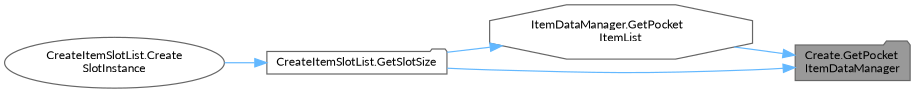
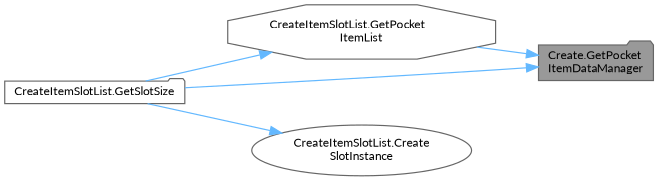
  digraph {
    fontname=Lato
    rankdir=RL
    node [color=grey40 fillcolor=white fontname=Lato fontsize=10 shape=folder style=filled]
    edge [color=steelblue1 dir=back fontname=Lato fontsize=10 labelfontname=Helvetica labelfontsize=10 style=solid]
    n1 [color=gray40 fillcolor=grey60 fontcolor=black height=0.2 label="Create.GetPocket\lItemDataManager" width=0.4]
-   n2 [height=0.2 label="ItemDataManager.GetPocket\lItemList" shape=octagon width=0.4]
+   n2 [height=0.2 label="CreateItemSlotList.GetPocket\lItemList" shape=octagon width=0.4]
    n3 [height=0.2 label="CreateItemSlotList.GetSlotSize" width=0.4]
    n4 [height=0.2 label="CreateItemSlotList.Create\lSlotInstance" shape=ellipse width=0.4]
    n1 -> n2
    n1 -> n3
    n2 -> n3
-   n3 -> n4
+   n4 -> n3
  }
